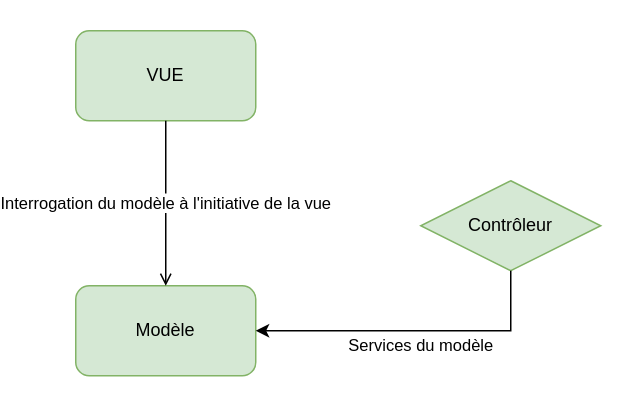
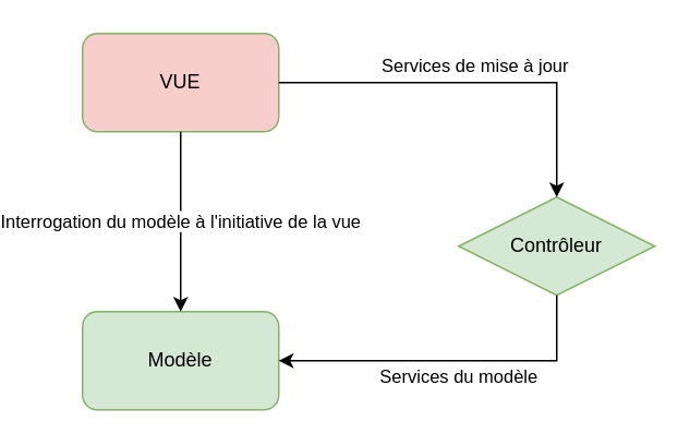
  <mxCell id="0" />
  <mxCell id="1" parent="0" />
- <mxCell id="2" value="VUE" style="rounded=1;whiteSpace=wrap;html=1;fillColor=#d5e8d4;strokeColor=#82b366;" parent="1" vertex="1"><mxGeometry x="20" y="20" width="120" height="60" as="geometry" /></mxCell>
+ <mxCell id="2" value="VUE" style="rounded=1;whiteSpace=wrap;html=1;fillColor=#f8cecc;strokeColor=#82b366;" parent="1" vertex="1"><mxGeometry x="20" y="20" width="120" height="60" as="geometry" /></mxCell>
  <mxCell id="3" value="Contrôleur" style="rhombus;whiteSpace=wrap;html=1;fillColor=#d5e8d4;strokeColor=#82b366;" parent="1" vertex="1"><mxGeometry x="250" y="120" width="120" height="60" as="geometry" /></mxCell>
  <mxCell id="4" value="Modèle" style="rounded=1;whiteSpace=wrap;html=1;fillColor=#d5e8d4;strokeColor=#82b366;" parent="1" vertex="1"><mxGeometry x="20" y="190" width="120" height="60" as="geometry" /></mxCell>
+ <mxCell id="5" value="Services de mise à jour" style="endArrow=classic;html=1;rounded=0;exitX=1;exitY=0.5;exitDx=0;exitDy=0;entryX=0.5;entryY=0;entryDx=0;entryDy=0;" parent="1" source="2" target="3" edge="1"><mxGeometry y="10" width="50" height="50" relative="1" as="geometry"><mxPoint x="250" y="230" as="sourcePoint" /><mxPoint x="300" y="180" as="targetPoint" /><Array as="points"><mxPoint x="310" y="50" /></Array><mxPoint as="offset" /></mxGeometry></mxCell>
  <mxCell id="6" value="Services du modèle" style="endArrow=classic;html=1;rounded=0;entryX=1;entryY=0.5;entryDx=0;entryDy=0;exitX=0.5;exitY=1;exitDx=0;exitDy=0;" parent="1" source="3" target="4" edge="1"><mxGeometry x="-0.048" y="10" width="50" height="50" relative="1" as="geometry"><mxPoint x="250" y="230" as="sourcePoint" /><mxPoint x="300" y="180" as="targetPoint" /><Array as="points"><mxPoint x="310" y="220" /></Array><mxPoint as="offset" /></mxGeometry></mxCell>
- <mxCell id="7" value="Interrogation du modèle à l'initiative de la vue" style="endArrow=open;html=1;rounded=0;exitX=0.5;exitY=1;exitDx=0;exitDy=0;entryX=0.5;entryY=0;entryDx=0;entryDy=0;" parent="1" source="2" target="4" edge="1"><mxGeometry width="50" height="50" relative="1" as="geometry"><mxPoint x="250" y="230" as="sourcePoint" /><mxPoint x="300" y="180" as="targetPoint" /></mxGeometry></mxCell>
+ <mxCell id="7" value="Interrogation du modèle à l'initiative de la vue" style="endArrow=classic;html=1;rounded=0;exitX=0.5;exitY=1;exitDx=0;exitDy=0;entryX=0.5;entryY=0;entryDx=0;entryDy=0;" parent="1" source="2" target="4" edge="1"><mxGeometry width="50" height="50" relative="1" as="geometry"><mxPoint x="250" y="230" as="sourcePoint" /><mxPoint x="300" y="180" as="targetPoint" /></mxGeometry></mxCell>
